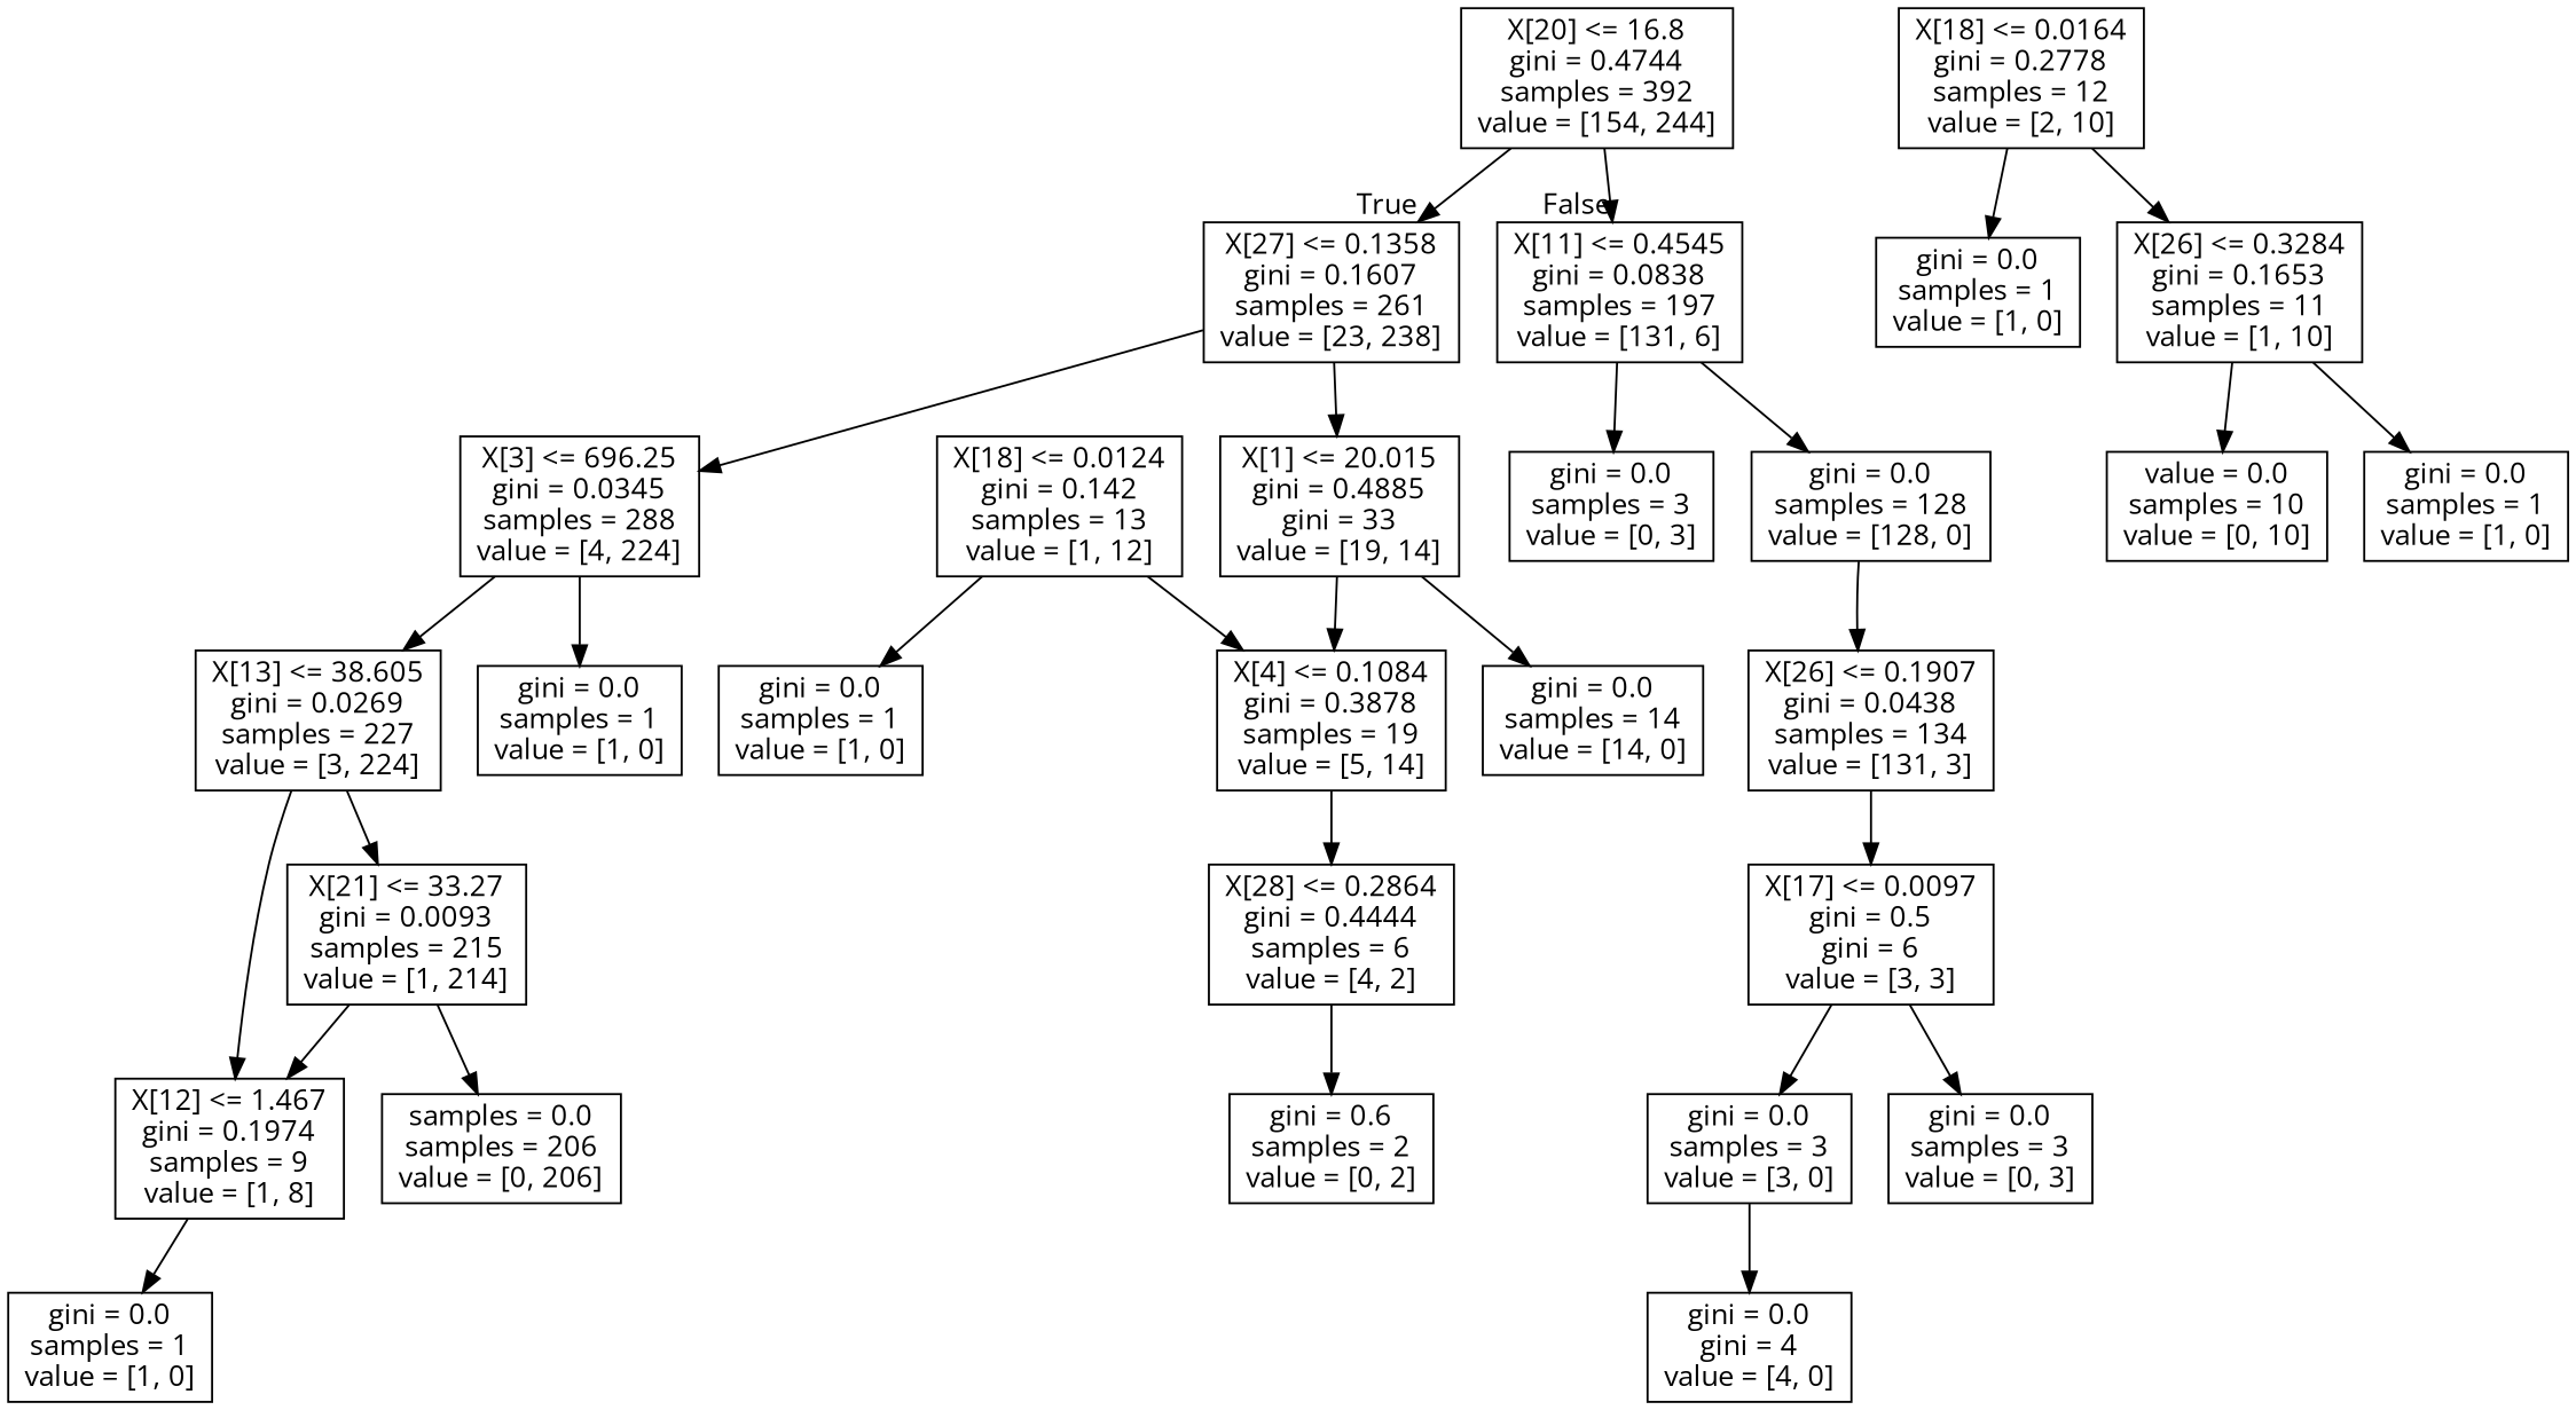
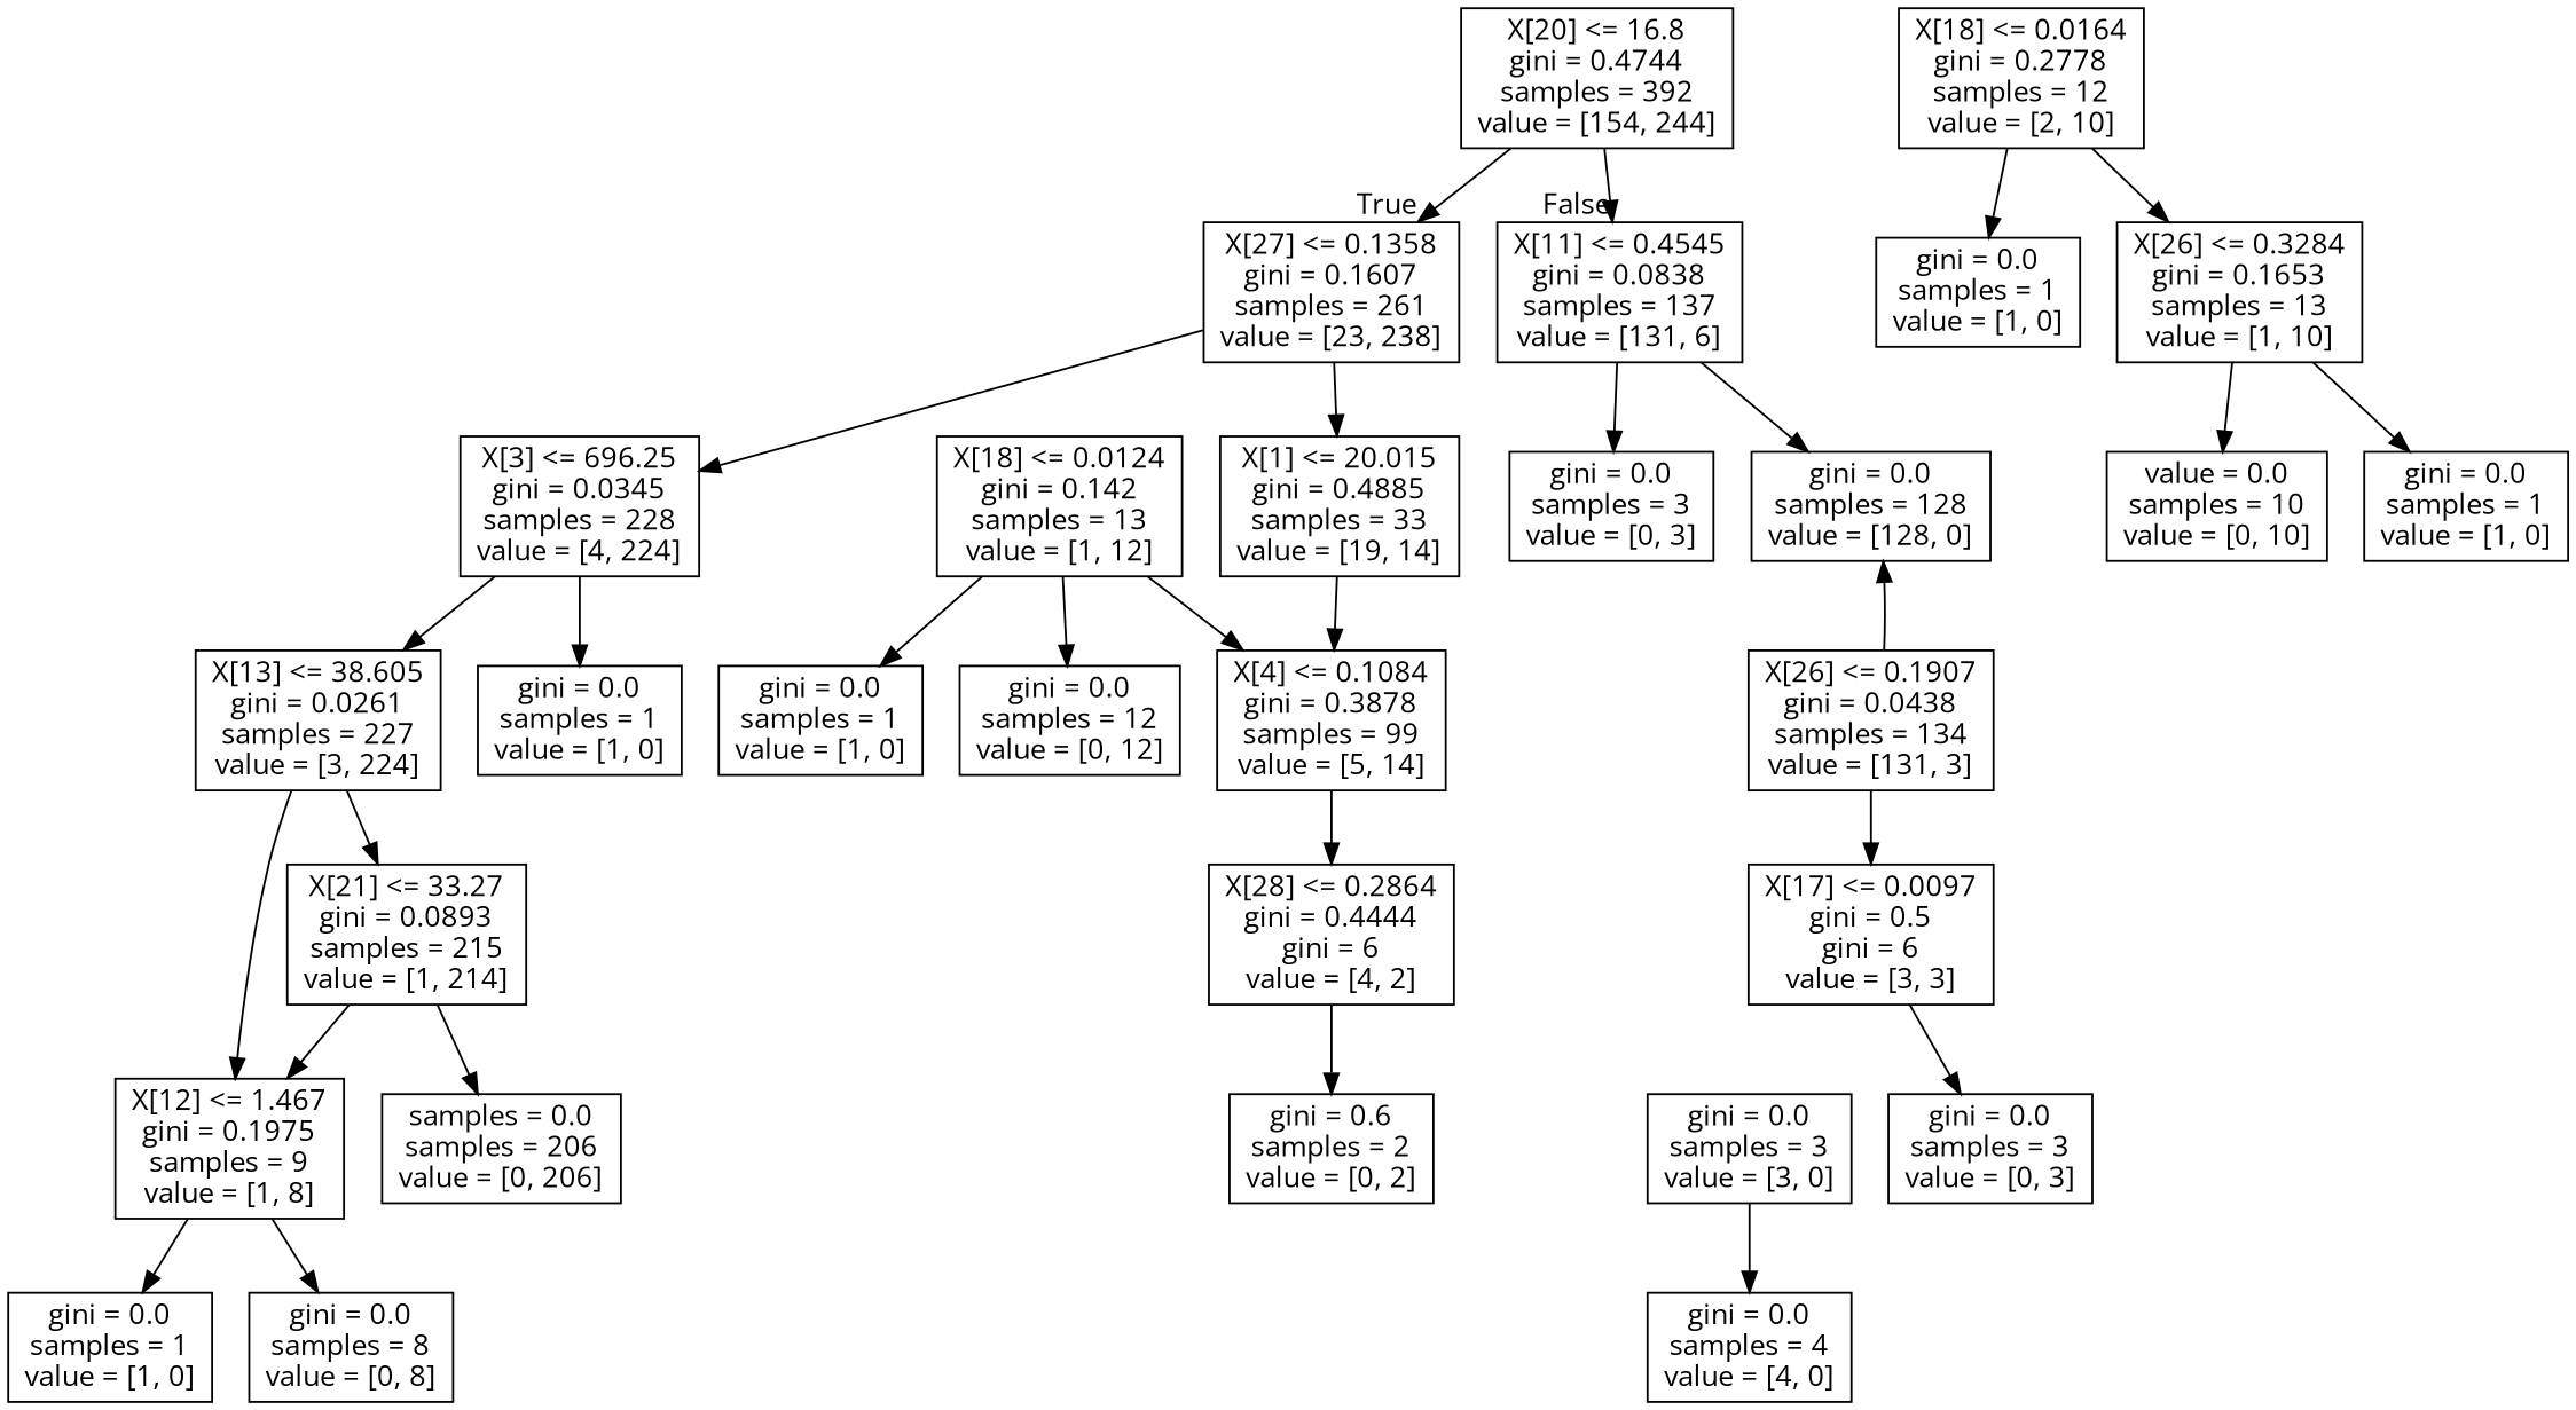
  digraph {
    fontname="Open Sans"
    node [fontname="Open Sans" shape=box]
    edge [fontname="Open Sans"]
    n1 [label="X[20] <= 16.8\ngini = 0.4744\nsamples = 392\nvalue = [154, 244]"]
    n2 [label="X[27] <= 0.1358\ngini = 0.1607\nsamples = 261\nvalue = [23, 238]"]
-   n3 [label="X[11] <= 0.4545\ngini = 0.0838\nsamples = 197\nvalue = [131, 6]"]
-   n4 [label="X[3] <= 696.25\ngini = 0.0345\nsamples = 288\nvalue = [4, 224]"]
-   n5 [label="X[1] <= 20.015\ngini = 0.4885\ngini = 33\nvalue = [19, 14]"]
+   n3 [label="X[11] <= 0.4545\ngini = 0.0838\nsamples = 137\nvalue = [131, 6]"]
+   n4 [label="X[3] <= 696.25\ngini = 0.0345\nsamples = 228\nvalue = [4, 224]"]
+   n5 [label="X[1] <= 20.015\ngini = 0.4885\nsamples = 33\nvalue = [19, 14]"]
    n6 [label="gini = 0.0\nsamples = 3\nvalue = [0, 3]"]
    n7 [label="gini = 0.0\nsamples = 128\nvalue = [128, 0]"]
-   n8 [label="X[13] <= 38.605\ngini = 0.0269\nsamples = 227\nvalue = [3, 224]"]
+   n8 [label="X[13] <= 38.605\ngini = 0.0261\nsamples = 227\nvalue = [3, 224]"]
    n9 [label="gini = 0.0\nsamples = 1\nvalue = [1, 0]"]
-   n10 [label="X[4] <= 0.1084\ngini = 0.3878\nsamples = 19\nvalue = [5, 14]"]
-   n11 [label="gini = 0.0\nsamples = 14\nvalue = [14, 0]"]
-   n12 [label="X[21] <= 33.27\ngini = 0.0093\nsamples = 215\nvalue = [1, 214]"]
-   n13 [label="X[12] <= 1.467\ngini = 0.1974\nsamples = 9\nvalue = [1, 8]"]
+   n10 [label="X[4] <= 0.1084\ngini = 0.3878\nsamples = 99\nvalue = [5, 14]"]
+   n12 [label="X[21] <= 33.27\ngini = 0.0893\nsamples = 215\nvalue = [1, 214]"]
+   n13 [label="X[12] <= 1.467\ngini = 0.1975\nsamples = 9\nvalue = [1, 8]"]
    n14 [label="samples = 0.0\nsamples = 206\nvalue = [0, 206]"]
    n15 [label="X[18] <= 0.0164\ngini = 0.2778\nsamples = 12\nvalue = [2, 10]"]
    n16 [label="gini = 0.0\nsamples = 1\nvalue = [1, 0]"]
-   n17 [label="X[26] <= 0.3284\ngini = 0.1653\nsamples = 11\nvalue = [1, 10]"]
+   n17 [label="X[26] <= 0.3284\ngini = 0.1653\nsamples = 13\nvalue = [1, 10]"]
    n18 [label="gini = 0.0\nsamples = 1\nvalue = [1, 0]"]
+   n19 [label="gini = 0.0\nsamples = 8\nvalue = [0, 8]"]
    n20 [label="value = 0.0\nsamples = 10\nvalue = [0, 10]"]
    n21 [label="gini = 0.0\nsamples = 1\nvalue = [1, 0]"]
-   n22 [label="X[28] <= 0.2864\ngini = 0.4444\nsamples = 6\nvalue = [4, 2]"]
+   n22 [label="X[28] <= 0.2864\ngini = 0.4444\ngini = 6\nvalue = [4, 2]"]
    n23 [label="X[18] <= 0.0124\ngini = 0.142\nsamples = 13\nvalue = [1, 12]"]
    n24 [label="gini = 0.0\nsamples = 1\nvalue = [1, 0]"]
+   n25 [label="gini = 0.0\nsamples = 12\nvalue = [0, 12]"]
    n26 [label="gini = 0.6\nsamples = 2\nvalue = [0, 2]"]
-   n27 [label="gini = 0.0\ngini = 4\nvalue = [4, 0]"]
+   n27 [label="gini = 0.0\nsamples = 4\nvalue = [4, 0]"]
    n28 [label="X[26] <= 0.1907\ngini = 0.0438\nsamples = 134\nvalue = [131, 3]"]
    n29 [label="X[17] <= 0.0097\ngini = 0.5\ngini = 6\nvalue = [3, 3]"]
    n30 [label="gini = 0.0\nsamples = 3\nvalue = [3, 0]"]
    n31 [label="gini = 0.0\nsamples = 3\nvalue = [0, 3]"]
    n1 -> n2 [headlabel=True labelangle=45 labeldistance=2.5]
    n1 -> n3 [headlabel=False labelangle=-45 labeldistance=2.5]
    n2 -> n4
    n2 -> n5
    n3 -> n6
    n3 -> n7
    n4 -> n8
    n4 -> n9
    n5 -> n10
-   n5 -> n11
    n8 -> n12
    n8 -> n13
    n10 -> n22
    n12 -> n13
    n12 -> n14
    n13 -> n18
+   n13 -> n19
    n15 -> n16
    n15 -> n17
    n17 -> n20
    n17 -> n21
    n22 -> n26
    n23 -> n10
    n23 -> n24
-   n7 -> n28
+   n23 -> n25
+   n28 -> n7
    n28 -> n29
-   n29 -> n30
    n29 -> n31
    n30 -> n27
  }
